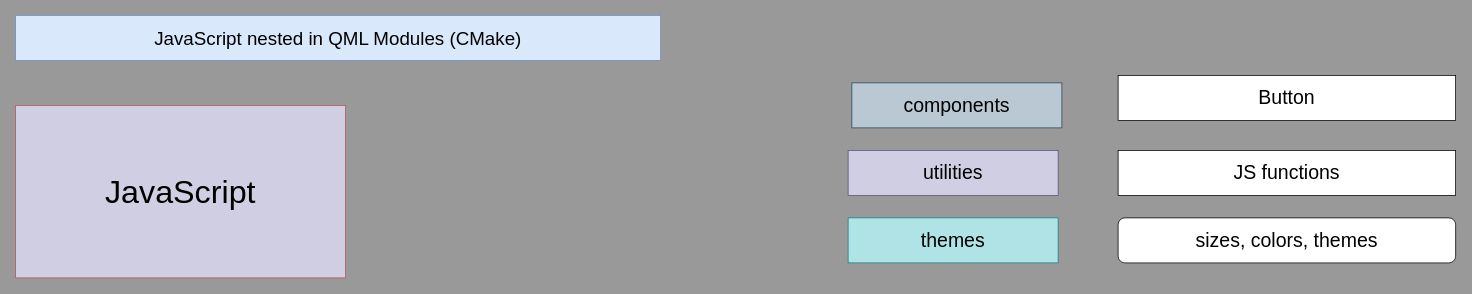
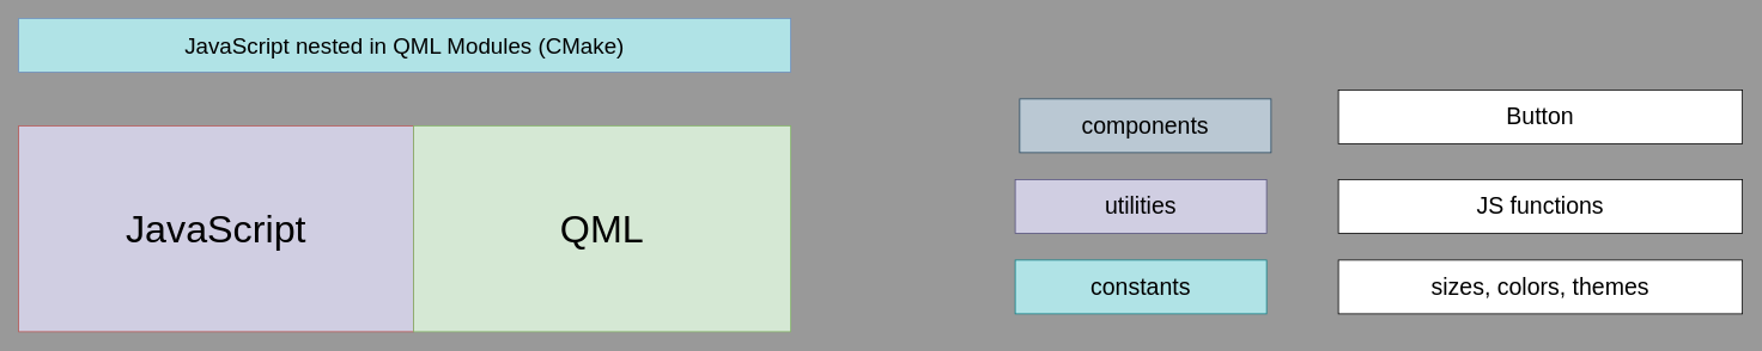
  <mxCell id="0" />
  <mxCell id="1" parent="0" />
- <mxCell id="2" value="JavaScript nested in QML Modules (CMake)" style="rounded=0;whiteSpace=wrap;html=1;fontSize=25;fillColor=#dae8fc;strokeColor=#6c8ebf;" parent="1" vertex="1"><mxGeometry x="20" y="20" width="860" height="60" as="geometry" /></mxCell>
+ <mxCell id="2" value="JavaScript nested in QML Modules (CMake)" style="rounded=0;whiteSpace=wrap;html=1;fontSize=25;fillColor=#b0e3e6;strokeColor=#6c8ebf;" parent="1" vertex="1"><mxGeometry x="20" y="20" width="860" height="60" as="geometry" /></mxCell>
  <mxCell id="3" value="JavaScript" style="rounded=0;whiteSpace=wrap;html=1;fontSize=43;fillColor=#d0cee2;strokeColor=#b85450;" parent="1" vertex="1"><mxGeometry x="20" y="140" width="440" height="230" as="geometry" /></mxCell>
+ <mxCell id="4" value="QML" style="rounded=0;whiteSpace=wrap;html=1;fontSize=43;fillColor=#d5e8d4;strokeColor=#82b366;" parent="1" vertex="1"><mxGeometry x="460" y="140" width="420" height="230" as="geometry" /></mxCell>
  <mxCell id="5" value="components" style="rounded=0;whiteSpace=wrap;html=1;fontSize=26;fillColor=#bac8d3;strokeColor=#23445d;" vertex="1" parent="1"><mxGeometry x="1135" y="110" width="280" height="60" as="geometry" /></mxCell>
  <mxCell id="6" value="utilities" style="rounded=0;whiteSpace=wrap;html=1;fontSize=26;fillColor=#d0cee2;strokeColor=#56517e;" vertex="1" parent="1"><mxGeometry x="1130" y="200" width="280" height="60" as="geometry" /></mxCell>
- <mxCell id="7" value="themes" style="rounded=0;whiteSpace=wrap;html=1;fontSize=26;fillColor=#b0e3e6;strokeColor=#0e8088;" vertex="1" parent="1"><mxGeometry x="1130" y="290" width="280" height="60" as="geometry" /></mxCell>
+ <mxCell id="7" value="constants" style="rounded=0;whiteSpace=wrap;html=1;fontSize=26;fillColor=#b0e3e6;strokeColor=#0e8088;" vertex="1" parent="1"><mxGeometry x="1130" y="290" width="280" height="60" as="geometry" /></mxCell>
  <mxCell id="8" value="Button" style="rounded=0;whiteSpace=wrap;html=1;fontSize=26;" vertex="1" parent="1"><mxGeometry x="1490" y="100" width="450" height="60" as="geometry" /></mxCell>
  <mxCell id="9" value="JS functions" style="rounded=0;whiteSpace=wrap;html=1;fontSize=26;" vertex="1" parent="1"><mxGeometry x="1490" y="200" width="450" height="60" as="geometry" /></mxCell>
- <mxCell id="10" value="sizes, colors, themes" style="whiteSpace=wrap;html=1;fontSize=26;rounded=1;" vertex="1" parent="1"><mxGeometry x="1490" y="290" width="450" height="60" as="geometry" /></mxCell>
+ <mxCell id="10" value="sizes, colors, themes" style="rounded=0;whiteSpace=wrap;html=1;fontSize=26;" vertex="1" parent="1"><mxGeometry x="1490" y="290" width="450" height="60" as="geometry" /></mxCell>
